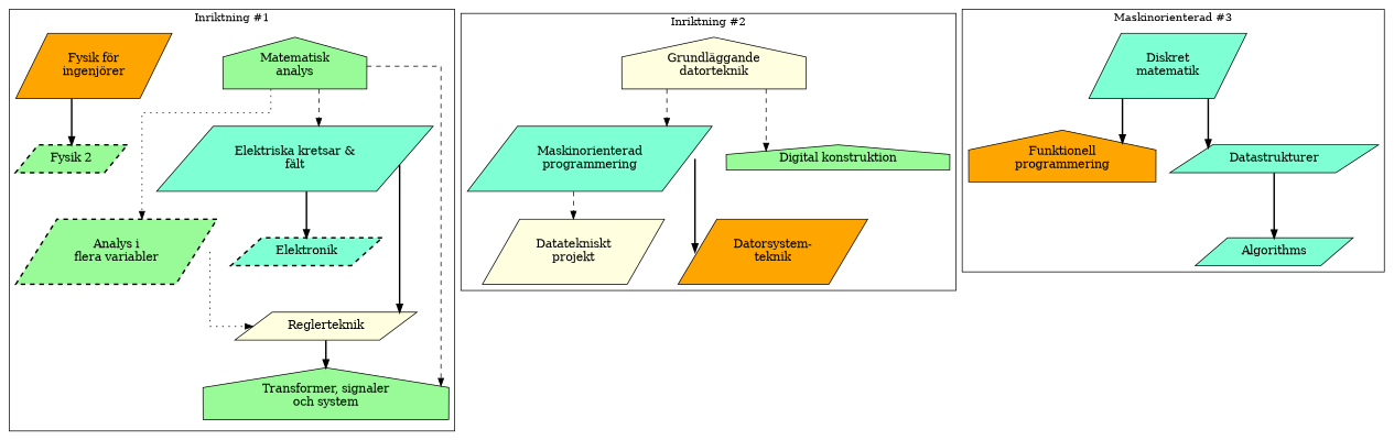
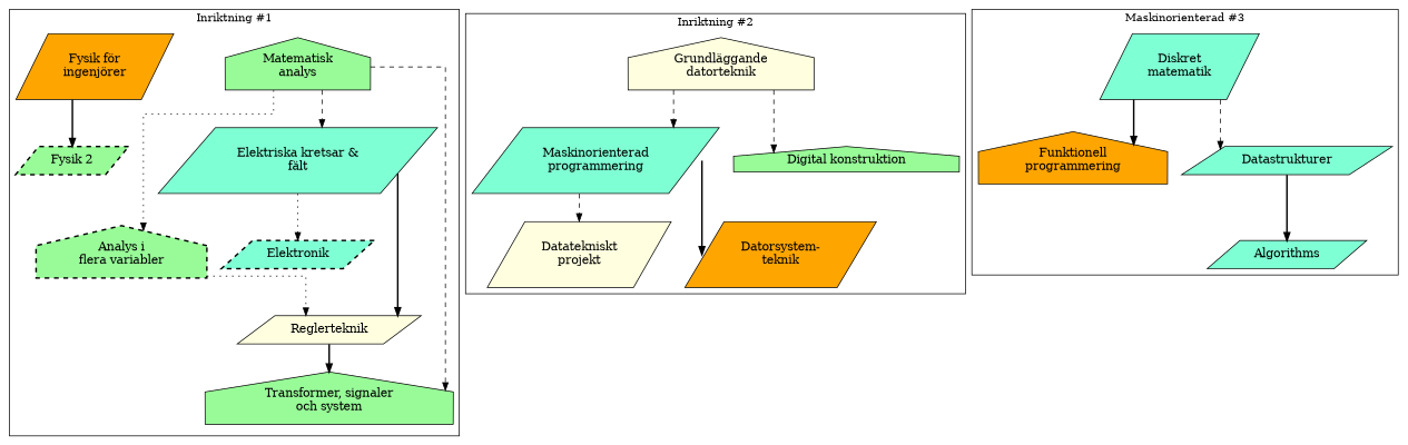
  digraph {
    clusterrank=local
    fontname="DejaVu Serif"
    rankdir=TB
    splines=ortho
    node [fillcolor=aquamarine fontname="DejaVu Serif" fontsize=15 shape=parallelogram style=filled]
    edge [fontname="DejaVu Serif" style=bold]
    n1 [label=Elektronik penwidth=2 style="dashed, filled,filled"]
-   n2 [fillcolor=palegreen label="Analys i\nflera variabler" penwidth=2 style="dashed, filled,filled"]
+   n2 [fillcolor=palegreen label="Analys i\nflera variabler" penwidth=2 shape=house style="dashed, filled,filled"]
    n3 [fillcolor=palegreen label="Fysik 2" penwidth=2 style="dashed, filled,filled"]
    n4 [fillcolor=palegreen label="Matematisk\nanalys" shape=house]
    n5 [fillcolor=orange label="Fysik för\ningenjörer"]
    n6 [label="Elektriska kretsar &\nfält"]
    n7 [fillcolor=palegreen label="Transformer, signaler\noch system" shape=house]
    n8 [fillcolor=lightyellow label=Reglerteknik]
    n9 [fillcolor=lightyellow label="Grundläggande\ndatorteknik" shape=house]
    n10 [label="Maskinorienterad\nprogrammering"]
    n11 [fillcolor=lightyellow label="Datatekniskt\nprojekt"]
    n12 [fillcolor=palegreen label="Digital konstruktion" shape=house]
    n13 [fillcolor=orange label="Datorsystem-\nteknik"]
    n14 [fillcolor=orange label="Funktionell\nprogrammering" shape=house]
    n15 [label="Diskret\nmatematik"]
    n16 [label=Datastrukturer]
    n17 [label=Algorithms]
    subgraph cluster_1 {
      label="Inriktning #1"
      n4
      n5
      n6
      n7
      n8
      subgraph sub_2 {
        label="Inriktning #1"
        n1
        n2
        n3
      }
    }
    subgraph sub_3 {
    }
    subgraph cluster_4 {
      label="Inriktning #2"
      subgraph sub_5 {
        label="Inriktning #2"
        n9
        n10
      }
      subgraph sub_6 {
        label="Inriktning #2"
        n11
        n12
        n13
      }
    }
    subgraph cluster_7 {
      label="Maskinorienterad #3"
      n17
      subgraph sub_8 {
        label="Inriktning #3"
        n14
        n15
      }
      subgraph sub_9 {
        label="Inriktning #3"
        n16
      }
    }
    n2 -> n8 [style=dotted]
    n4 -> n2 [minlen=2 style=dotted]
    n4 -> n6 [style=dashed]
    n4 -> n7 [minlen=2 style=dashed]
    n5 -> n3
-   n6 -> n1
+   n6 -> n1 [style=dotted]
    n6 -> n8
    n8 -> n7
    n9 -> n10 [style=dashed]
    n9 -> n12 [style=dashed]
    n10 -> n11 [style=dashed]
    n10 -> n13
    n15 -> n14
-   n15 -> n16
+   n15 -> n16 [style=dashed]
    n16 -> n17
  }
